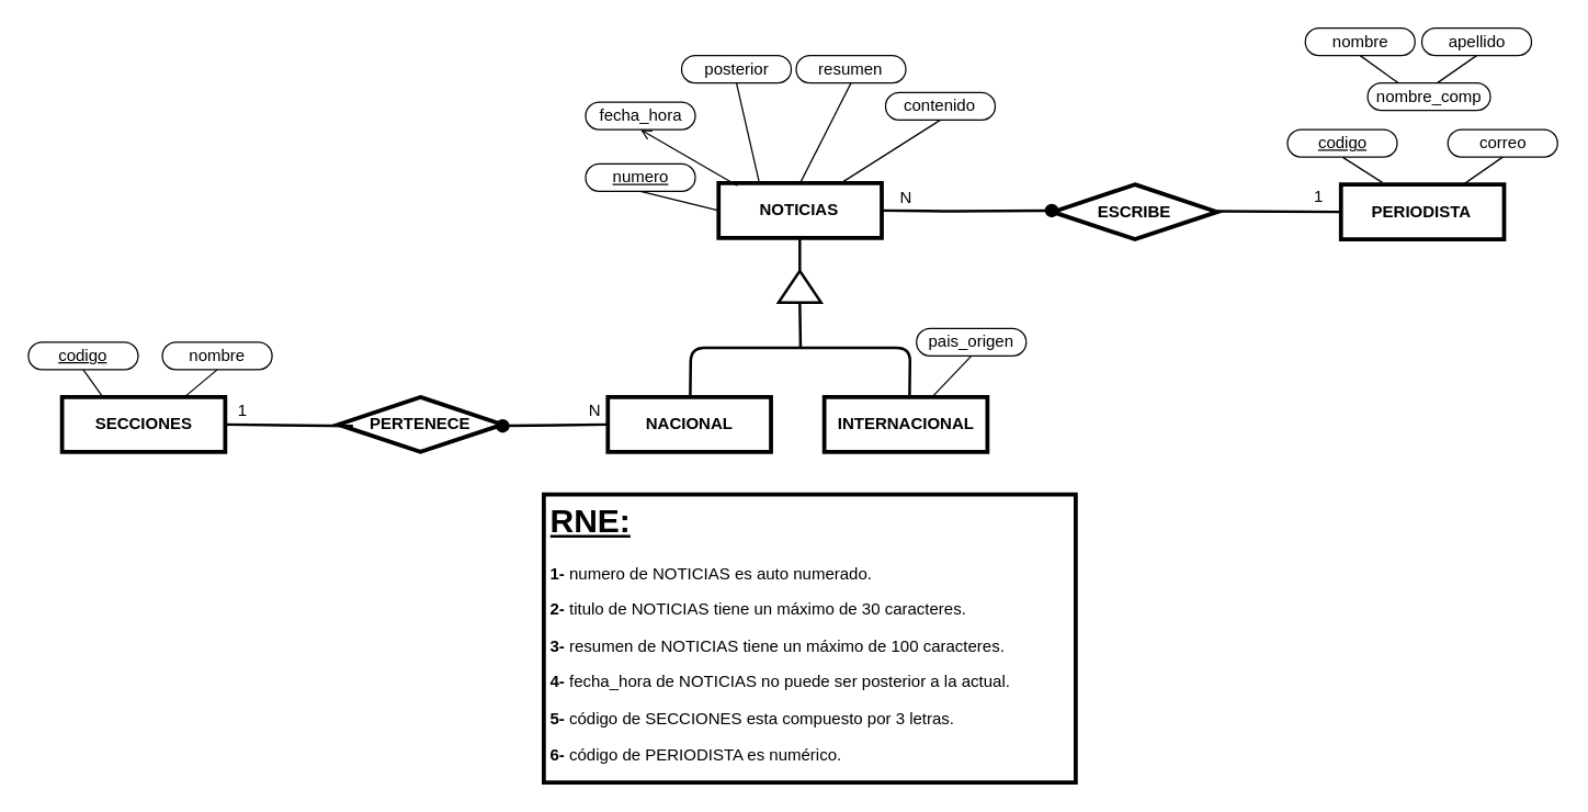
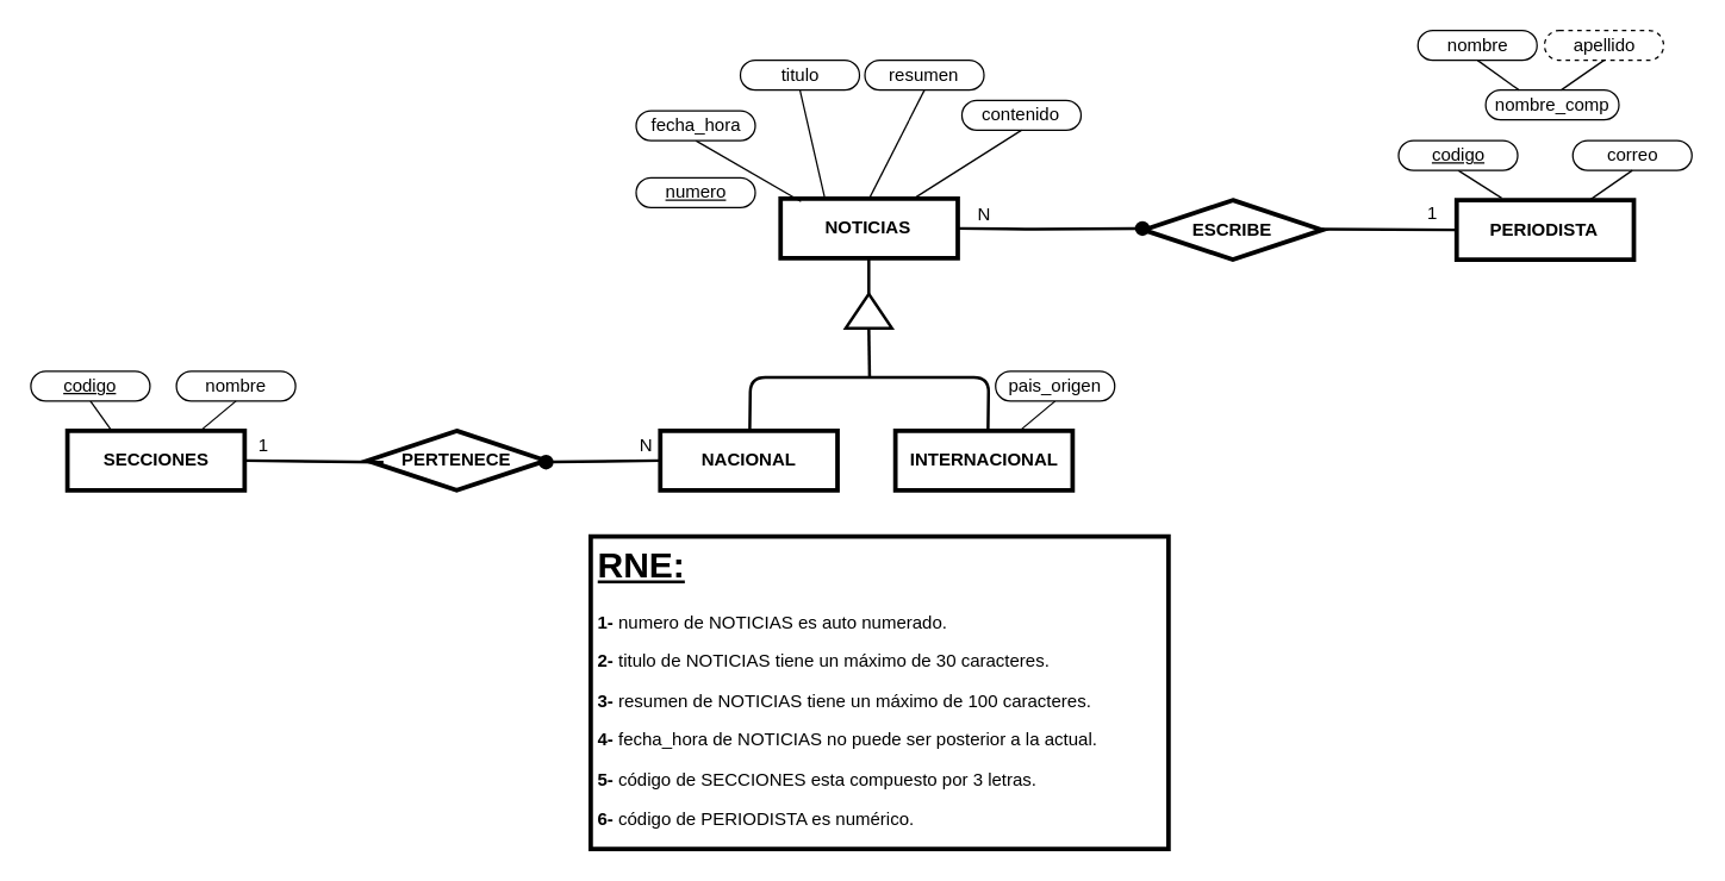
  <mxCell id="0" />
  <mxCell id="1" parent="0" />
  <mxCell id="2" value="&lt;b&gt;NOTICIAS&lt;br&gt;&lt;/b&gt;" style="rounded=0;whiteSpace=wrap;html=1;strokeWidth=3;" parent="1" vertex="1"><mxGeometry x="523.498" y="132.999" width="119" height="40" as="geometry" /></mxCell>
- <mxCell id="3" value="" style="endArrow=open;html=1;entryX=0.5;entryY=1;entryDx=0;entryDy=0;exitX=0.115;exitY=0.049;exitDx=0;exitDy=0;exitPerimeter=0;" parent="1" source="2" target="4" edge="1"><mxGeometry width="50" height="50" relative="1" as="geometry"><mxPoint x="584" y="133" as="sourcePoint" /><mxPoint x="643.5" y="67.5" as="targetPoint" /></mxGeometry></mxCell>
+ <mxCell id="3" value="" style="endArrow=none;html=1;entryX=0.5;entryY=1;entryDx=0;entryDy=0;exitX=0.115;exitY=0.049;exitDx=0;exitDy=0;exitPerimeter=0;" parent="1" source="2" target="4" edge="1"><mxGeometry width="50" height="50" relative="1" as="geometry"><mxPoint x="584" y="133" as="sourcePoint" /><mxPoint x="643.5" y="67.5" as="targetPoint" /></mxGeometry></mxCell>
  <mxCell id="4" value="fecha_hora" style="rounded=1;whiteSpace=wrap;html=1;arcSize=50;" parent="1" vertex="1"><mxGeometry x="426.5" y="74" width="80" height="20" as="geometry" /></mxCell>
- <mxCell id="5" value="posterior" style="rounded=1;whiteSpace=wrap;html=1;arcSize=50;" parent="1" vertex="1"><mxGeometry x="496.5" y="40" width="80" height="20" as="geometry" /></mxCell>
+ <mxCell id="5" value="titulo" style="rounded=1;whiteSpace=wrap;html=1;arcSize=50;" parent="1" vertex="1"><mxGeometry x="496.5" y="40" width="80" height="20" as="geometry" /></mxCell>
  <mxCell id="6" value="" style="endArrow=none;html=1;entryX=0.5;entryY=1;entryDx=0;entryDy=0;exitX=0.25;exitY=0;exitDx=0;exitDy=0;" parent="1" source="2" target="5" edge="1"><mxGeometry width="50" height="50" relative="1" as="geometry"><mxPoint x="613.75" y="133" as="sourcePoint" /><mxPoint x="738.5" y="113" as="targetPoint" /></mxGeometry></mxCell>
- <mxCell id="7" value="" style="endArrow=none;html=1;entryX=0.5;entryY=1;entryDx=0;entryDy=0;exitX=0;exitY=0.5;exitDx=0;exitDy=0;" parent="1" source="2" target="8" edge="1"><mxGeometry width="50" height="50" relative="1" as="geometry"><mxPoint x="553.72" y="131.61" as="sourcePoint" /><mxPoint x="593.5" y="98" as="targetPoint" /></mxGeometry></mxCell>
  <mxCell id="8" value="&lt;u&gt;numero&lt;/u&gt;" style="rounded=1;whiteSpace=wrap;html=1;arcSize=50;" parent="1" vertex="1"><mxGeometry x="426.5" y="119" width="80" height="20" as="geometry" /></mxCell>
  <mxCell id="9" value="resumen" style="rounded=1;whiteSpace=wrap;html=1;arcSize=50;" parent="1" vertex="1"><mxGeometry x="580.11" y="40" width="80" height="20" as="geometry" /></mxCell>
  <mxCell id="10" value="" style="endArrow=none;html=1;entryX=0.5;entryY=1;entryDx=0;entryDy=0;exitX=0.5;exitY=0;exitDx=0;exitDy=0;" parent="1" source="2" target="9" edge="1"><mxGeometry width="50" height="50" relative="1" as="geometry"><mxPoint x="646.5" y="159" as="sourcePoint" /><mxPoint x="784.5" y="139" as="targetPoint" /></mxGeometry></mxCell>
  <mxCell id="11" value="contenido" style="rounded=1;whiteSpace=wrap;html=1;arcSize=50;" parent="1" vertex="1"><mxGeometry x="645.28" y="67" width="80" height="20" as="geometry" /></mxCell>
  <mxCell id="12" value="" style="endArrow=none;html=1;entryX=0.5;entryY=1;entryDx=0;entryDy=0;exitX=0.75;exitY=0;exitDx=0;exitDy=0;" parent="1" source="2" target="11" edge="1"><mxGeometry width="50" height="50" relative="1" as="geometry"><mxPoint x="668.748" y="172.999" as="sourcePoint" /><mxPoint x="794.5" y="153" as="targetPoint" /></mxGeometry></mxCell>
  <mxCell id="13" value="" style="triangle;whiteSpace=wrap;html=1;rotation=-90;strokeWidth=2;" parent="1" vertex="1"><mxGeometry x="571.25" y="193" width="23" height="31" as="geometry" /></mxCell>
  <mxCell id="14" value="" style="endArrow=none;html=1;entryX=0.5;entryY=1;entryDx=0;entryDy=0;strokeWidth=2;exitX=1;exitY=0.5;exitDx=0;exitDy=0;" parent="1" source="13" edge="1"><mxGeometry width="50" height="50" relative="1" as="geometry"><mxPoint x="584.25" y="203" as="sourcePoint" /><mxPoint x="582.75" y="173" as="targetPoint" /></mxGeometry></mxCell>
  <mxCell id="15" value="" style="endArrow=none;html=1;strokeWidth=2;entryX=0;entryY=0.5;entryDx=0;entryDy=0;" parent="1" target="13" edge="1"><mxGeometry width="50" height="50" relative="1" as="geometry"><mxPoint x="583.25" y="253" as="sourcePoint" /><mxPoint x="584.25" y="220" as="targetPoint" /></mxGeometry></mxCell>
  <mxCell id="16" value="" style="endArrow=none;html=1;strokeWidth=2;entryX=0.5;entryY=0;entryDx=0;entryDy=0;exitX=0.5;exitY=0;exitDx=0;exitDy=0;" parent="1" edge="1"><mxGeometry width="50" height="50" relative="1" as="geometry"><mxPoint x="502.75" y="293" as="sourcePoint" /><mxPoint x="662.75" y="293" as="targetPoint" /><Array as="points"><mxPoint x="503.25" y="253" /><mxPoint x="663.25" y="253" /></Array></mxGeometry></mxCell>
  <mxCell id="17" value="&lt;b&gt;NACIONAL&lt;/b&gt;" style="rounded=0;whiteSpace=wrap;html=1;strokeWidth=3;" parent="1" vertex="1"><mxGeometry x="442.718" y="288.999" width="119" height="40" as="geometry" /></mxCell>
  <mxCell id="18" value="&lt;b&gt;INTERNACIONAL&lt;/b&gt;" style="rounded=0;whiteSpace=wrap;html=1;strokeWidth=3;" parent="1" vertex="1"><mxGeometry x="600.608" y="288.999" width="119" height="40" as="geometry" /></mxCell>
  <mxCell id="19" value="" style="endArrow=none;html=1;entryX=0.5;entryY=1;entryDx=0;entryDy=0;" parent="1" source="18" target="20" edge="1"><mxGeometry width="50" height="50" relative="1" as="geometry"><mxPoint x="806.5" y="309" as="sourcePoint" /><mxPoint x="1150.5" y="95.5" as="targetPoint" /></mxGeometry></mxCell>
- <mxCell id="20" value="pais_origen" style="rounded=1;whiteSpace=wrap;html=1;arcSize=50;" parent="1" vertex="1"><mxGeometry x="667.89" y="239" width="80" height="20" as="geometry" /></mxCell>
+ <mxCell id="20" value="pais_origen" style="rounded=1;whiteSpace=wrap;html=1;arcSize=50;" parent="1" vertex="1"><mxGeometry x="667.89" y="249" width="80" height="20" as="geometry" /></mxCell>
  <mxCell id="21" value="&lt;b&gt;SECCIONES&lt;/b&gt;" style="rounded=0;whiteSpace=wrap;html=1;strokeWidth=3;" parent="1" vertex="1"><mxGeometry x="44.588" y="288.999" width="119" height="40" as="geometry" /></mxCell>
  <mxCell id="22" value="nombre" style="rounded=1;whiteSpace=wrap;html=1;arcSize=50;" parent="1" vertex="1"><mxGeometry x="117.78" y="249" width="80" height="20" as="geometry" /></mxCell>
  <mxCell id="23" value="" style="endArrow=none;html=1;entryX=0.5;entryY=1;entryDx=0;entryDy=0;exitX=0.75;exitY=0;exitDx=0;exitDy=0;" parent="1" source="21" target="22" edge="1"><mxGeometry width="50" height="50" relative="1" as="geometry"><mxPoint x="744.28" y="59" as="sourcePoint" /><mxPoint x="869.03" y="39" as="targetPoint" /></mxGeometry></mxCell>
  <mxCell id="24" value="" style="endArrow=none;html=1;entryX=0.5;entryY=1;entryDx=0;entryDy=0;exitX=0.25;exitY=0;exitDx=0;exitDy=0;" parent="1" source="21" target="25" edge="1"><mxGeometry width="50" height="50" relative="1" as="geometry"><mxPoint x="630.03" y="58" as="sourcePoint" /><mxPoint x="724.03" y="24" as="targetPoint" /></mxGeometry></mxCell>
  <mxCell id="25" value="&lt;u&gt;codigo&lt;br&gt;&lt;/u&gt;" style="rounded=1;whiteSpace=wrap;html=1;arcSize=50;" parent="1" vertex="1"><mxGeometry x="20.03" y="249" width="80" height="20" as="geometry" /></mxCell>
  <mxCell id="26" value="&lt;b&gt;PERIODISTA&lt;/b&gt;" style="rounded=0;whiteSpace=wrap;html=1;strokeWidth=3;" parent="1" vertex="1"><mxGeometry x="977.498" y="133.999" width="119" height="40" as="geometry" /></mxCell>
  <mxCell id="27" value="nombre_comp" style="rounded=1;whiteSpace=wrap;html=1;arcSize=50;" parent="1" vertex="1"><mxGeometry x="997" y="60" width="89.5" height="20" as="geometry" /></mxCell>
  <mxCell id="28" value="correo" style="rounded=1;whiteSpace=wrap;html=1;arcSize=50;" parent="1" vertex="1"><mxGeometry x="1055.5" y="94" width="80" height="20" as="geometry" /></mxCell>
  <mxCell id="29" value="" style="endArrow=none;html=1;entryX=0.5;entryY=1;entryDx=0;entryDy=0;exitX=0.75;exitY=0;exitDx=0;exitDy=0;" parent="1" source="26" target="28" edge="1"><mxGeometry width="50" height="50" relative="1" as="geometry"><mxPoint x="1067.75" y="134" as="sourcePoint" /><mxPoint x="1192.5" y="114" as="targetPoint" /></mxGeometry></mxCell>
  <mxCell id="30" value="" style="endArrow=none;html=1;entryX=0.5;entryY=1;entryDx=0;entryDy=0;" parent="1" target="31" edge="1"><mxGeometry width="50" height="50" relative="1" as="geometry"><mxPoint x="1007.72" y="132.61" as="sourcePoint" /><mxPoint x="1047.5" y="99" as="targetPoint" /></mxGeometry></mxCell>
  <mxCell id="31" value="&lt;u&gt;codigo&lt;/u&gt;" style="rounded=1;whiteSpace=wrap;html=1;arcSize=50;" parent="1" vertex="1"><mxGeometry x="938.5" y="94" width="80" height="20" as="geometry" /></mxCell>
  <mxCell id="32" value="nombre" style="rounded=1;whiteSpace=wrap;html=1;arcSize=50;" parent="1" vertex="1"><mxGeometry x="951.5" y="20" width="80" height="20" as="geometry" /></mxCell>
  <mxCell id="33" value="" style="endArrow=none;html=1;entryX=0.5;entryY=1;entryDx=0;entryDy=0;exitX=0.25;exitY=0;exitDx=0;exitDy=0;" parent="1" source="27" target="32" edge="1"><mxGeometry width="50" height="50" relative="1" as="geometry"><mxPoint x="962.748" y="59.999" as="sourcePoint" /><mxPoint x="1088.5" y="40" as="targetPoint" /></mxGeometry></mxCell>
- <mxCell id="34" value="apellido" style="rounded=1;whiteSpace=wrap;html=1;arcSize=50;" parent="1" vertex="1"><mxGeometry x="1036.5" y="20" width="80" height="20" as="geometry" /></mxCell>
+ <mxCell id="34" value="apellido" style="rounded=1;whiteSpace=wrap;html=1;arcSize=50;dashed=1;" parent="1" vertex="1"><mxGeometry x="1036.5" y="20" width="80" height="20" as="geometry" /></mxCell>
  <mxCell id="35" value="" style="endArrow=none;html=1;entryX=0.5;entryY=1;entryDx=0;entryDy=0;exitX=0.75;exitY=0;exitDx=0;exitDy=0;" parent="1" target="34" edge="1"><mxGeometry width="50" height="50" relative="1" as="geometry"><mxPoint x="1047.748" y="59.999" as="sourcePoint" /><mxPoint x="1173.5" y="40" as="targetPoint" /></mxGeometry></mxCell>
  <mxCell id="36" value="&lt;b&gt;ESCRIBE&lt;/b&gt;" style="rhombus;whiteSpace=wrap;html=1;strokeWidth=3;" parent="1" vertex="1"><mxGeometry x="767.22" y="134" width="120" height="40" as="geometry" /></mxCell>
  <mxCell id="37" value="" style="endArrow=none;html=1;startArrow=oval;startFill=1;startSize=8;strokeWidth=2;entryX=1;entryY=0.5;entryDx=0;entryDy=0;" parent="1" target="2" edge="1"><mxGeometry width="50" height="50" relative="1" as="geometry"><mxPoint x="766.5" y="153" as="sourcePoint" /><mxPoint x="676.5" y="153" as="targetPoint" /><Array as="points"><mxPoint x="684.56" y="153.5" /></Array></mxGeometry></mxCell>
  <mxCell id="38" value="" style="endArrow=none;html=1;fontSize=19;startSize=8;endSize=15;sourcePerimeterSpacing=5;targetPerimeterSpacing=10;strokeColor=#000000;strokeWidth=2;entryX=0;entryY=0.5;entryDx=0;entryDy=0;" parent="1" target="26" edge="1"><mxGeometry width="50" height="50" relative="1" as="geometry"><mxPoint x="887.22" y="153.41" as="sourcePoint" /><mxPoint x="967.22" y="153.41" as="targetPoint" /></mxGeometry></mxCell>
  <mxCell id="39" value="N" style="text;html=1;strokeColor=none;fillColor=none;align=center;verticalAlign=middle;whiteSpace=wrap;rounded=0;" parent="1" vertex="1"><mxGeometry x="650.61" y="134" width="19" height="20" as="geometry" /></mxCell>
  <mxCell id="40" value="1" style="text;html=1;strokeColor=none;fillColor=none;align=center;verticalAlign=middle;whiteSpace=wrap;rounded=0;" parent="1" vertex="1"><mxGeometry x="951.5" y="133" width="19" height="20" as="geometry" /></mxCell>
  <mxCell id="41" value="&lt;b&gt;PERTENECE&lt;/b&gt;" style="rhombus;whiteSpace=wrap;html=1;strokeWidth=3;" parent="1" vertex="1"><mxGeometry x="246" y="289" width="120" height="40" as="geometry" /></mxCell>
  <mxCell id="42" value="1" style="text;html=1;strokeColor=none;fillColor=none;align=center;verticalAlign=middle;whiteSpace=wrap;rounded=0;" parent="1" vertex="1"><mxGeometry x="167" y="289" width="19" height="20" as="geometry" /></mxCell>
  <mxCell id="43" value="" style="endArrow=none;html=1;startArrow=oval;startFill=1;startSize=8;strokeWidth=2;entryX=0;entryY=0.5;entryDx=0;entryDy=0;" parent="1" target="17" edge="1"><mxGeometry width="50" height="50" relative="1" as="geometry"><mxPoint x="366" y="310" as="sourcePoint" /><mxPoint x="534.78" y="330" as="targetPoint" /><Array as="points" /></mxGeometry></mxCell>
  <mxCell id="44" value="N" style="text;html=1;strokeColor=none;fillColor=none;align=center;verticalAlign=middle;whiteSpace=wrap;rounded=0;" parent="1" vertex="1"><mxGeometry x="423.72" y="289" width="19" height="20" as="geometry" /></mxCell>
  <mxCell id="45" value="" style="endArrow=none;html=1;fontSize=19;startSize=8;endSize=15;sourcePerimeterSpacing=5;targetPerimeterSpacing=10;strokeColor=#000000;strokeWidth=2;exitX=1;exitY=0.5;exitDx=0;exitDy=0;entryX=0.09;entryY=0.527;entryDx=0;entryDy=0;entryPerimeter=0;" parent="1" source="21" target="41" edge="1"><mxGeometry width="50" height="50" relative="1" as="geometry"><mxPoint x="171.22" y="309" as="sourcePoint" /><mxPoint x="251.22" y="309" as="targetPoint" /></mxGeometry></mxCell>
  <mxCell id="46" value="&lt;h1&gt;&lt;u&gt;RNE:&lt;/u&gt;&lt;/h1&gt;&lt;div&gt;&lt;b&gt;1-&lt;/b&gt;&amp;nbsp;numero de NOTICIAS es auto numerado.&lt;/div&gt;&lt;p&gt;&lt;b&gt;2-&lt;/b&gt;&amp;nbsp;titulo de NOTICIAS tiene un máximo de 30 caracteres.&lt;/p&gt;&lt;p&gt;&lt;b&gt;3-&lt;/b&gt;&amp;nbsp;resumen de NOTICIAS tiene un máximo de 100 caracteres.&lt;/p&gt;&lt;p&gt;&lt;b&gt;4-&lt;/b&gt;&amp;nbsp;fecha_hora de NOTICIAS no puede ser posterior a la actual.&lt;/p&gt;&lt;p&gt;&lt;b&gt;5-&lt;/b&gt;&amp;nbsp;código de SECCIONES esta compuesto por 3 letras.&lt;br&gt;&lt;/p&gt;&lt;p&gt;&lt;b&gt;6- &lt;/b&gt;código de PERIODISTA es numérico.&lt;/p&gt;&lt;p&gt;&lt;br&gt;&lt;/p&gt;" style="text;html=1;fillColor=#ffffff;spacing=5;spacingTop=-20;whiteSpace=wrap;overflow=hidden;rounded=0;strokeWidth=3;strokeColor=#000000;" parent="1" vertex="1"><mxGeometry x="396" y="360" width="388" height="210" as="geometry" /></mxCell>
